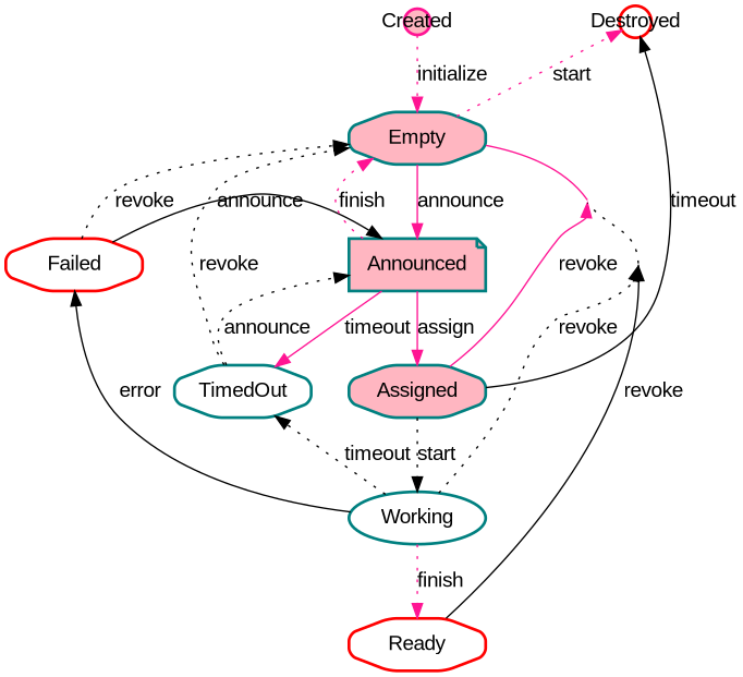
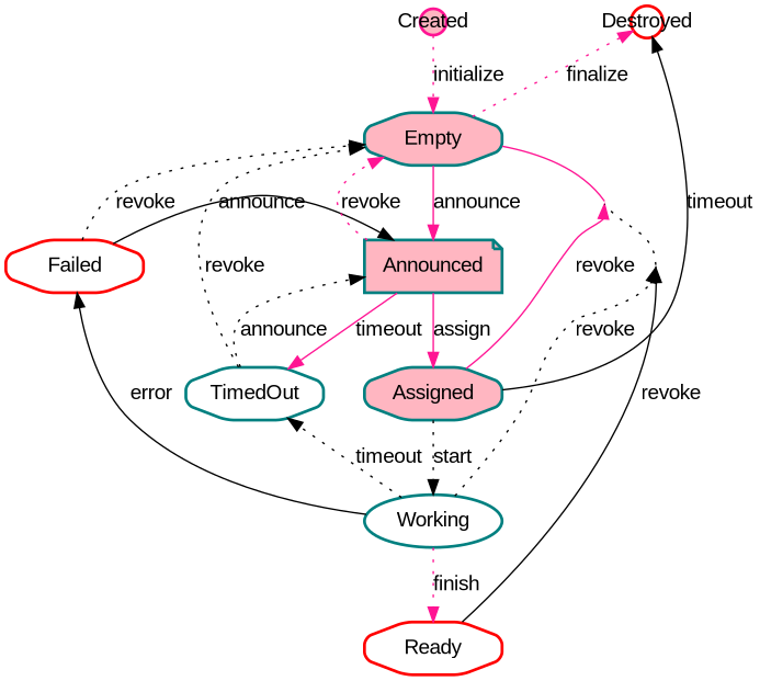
  digraph {
    concentrate=true
    rankdir=TB
    node [color=teal fillcolor=white fixedsize=true fontname=Arial shape=octagon style="rounded,filled,bold"]
    edge [color=black fontname=Arial style=dotted weight=1]
    Created [color=deeppink fillcolor=lightpink shape=circle width=0.25]
    Destroyed [color=red shape=circle width=0.3]
    Failed [color=red width=1.3]
    Announced [fillcolor=lightpink shape=note width=1.3]
    Assigned [fillcolor=lightpink width=1.3]
    TimedOut [width=1.3]
    Empty [fillcolor=lightpink width=1.3]
    Working [shape=ellipse width=1.3]
    Ready [color=red width=1.3]
    subgraph sub_1 {
      rank=source
      Created
      Destroyed
    }
    subgraph sub_2 {
      rank=same
      Failed
      Announced
    }
    subgraph sub_3 {
      rank=same
      Assigned
      TimedOut
    }
    Created -> Empty [color=deeppink label=initialize]
    Failed -> Announced [label=announce style=solid]
    Failed -> Empty [label=revoke]
    Announced -> Assigned [color=deeppink label=assign style=solid weight=100]
    Announced -> TimedOut [color=deeppink label=timeout style=solid]
-   Announced -> Empty [color=deeppink label=finish]
+   Announced -> Empty [color=deeppink label=revoke]
    Assigned -> Destroyed [label=timeout style=solid]
    Assigned -> Empty [color=deeppink label=revoke style=solid]
    Assigned -> Working [label=start weight=100]
    TimedOut -> Announced [label=announce]
    TimedOut -> Empty [label=revoke]
-   Empty -> Destroyed [color=deeppink label=start]
+   Empty -> Destroyed [color=deeppink label=finalize]
    Empty -> Announced [color=deeppink label=announce style=solid weight=100]
    Working -> Failed [label=error style=solid]
    Working -> TimedOut [label=timeout]
    Working -> Empty [label=revoke]
    Working -> Ready [color=deeppink label=finish weight=100]
    Ready -> Empty [label=revoke style=solid]
  }
